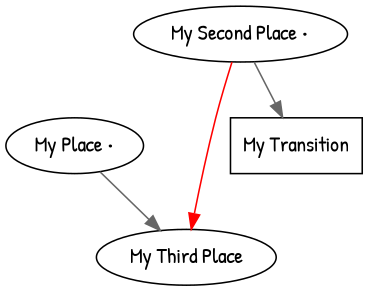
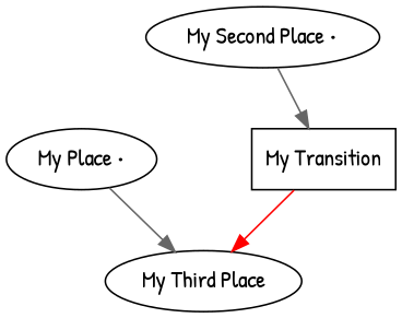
  digraph {
    fontname="Patrick Hand"
    node [fontname="Patrick Hand" shape=oval]
    edge [color=gray40 fontname="Patrick Hand"]
    "My Place &#8226;"
    "My Third Place"
    "My Transition" [shape=rectangle]
    "My Second Place &#8226;"
    "My Place &#8226;" -> "My Third Place"
-   "My Second Place &#8226;" -> "My Third Place" [color=red]
+   "My Transition" -> "My Third Place" [color=red]
    "My Second Place &#8226;" -> "My Transition"
  }
